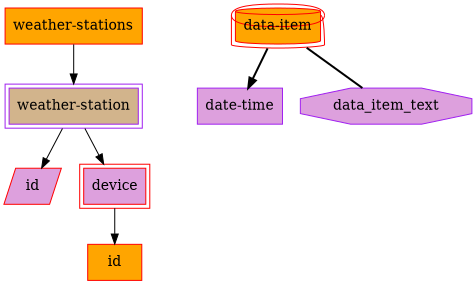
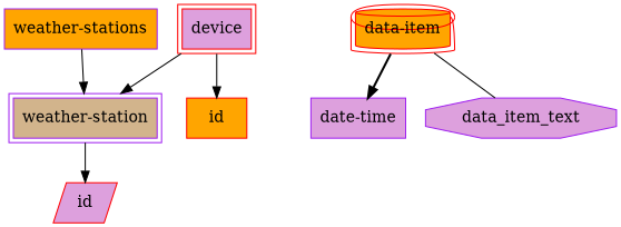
  digraph {
    node [color=red fillcolor=plum peripheries=1 shape=box style=filled]
    edge [arrowhead=normal style=solid]
-   n1 [fillcolor=orange label="weather-stations"]
+   n1 [color=purple fillcolor=orange label="weather-stations"]
    n2 [color=purple fillcolor=tan label="weather-station" peripheries=2]
    n3 [label=id shape=parallelogram]
    n4 [label=device peripheries=2]
    n5 [fillcolor=orange label=id]
    n6 [fillcolor=orange label="data-item" peripheries=2 shape=cylinder]
    n7 [color=purple label="date-time"]
    data_item_text [color=purple shape=octagon]
    subgraph sub_1 {
      n1
    }
    subgraph sub_2 {
      n2
    }
    subgraph sub_3 {
      n3
    }
    subgraph sub_4 {
      n4
    }
    subgraph sub_5 {
      n5
    }
    subgraph sub_6 {
      n6
    }
    subgraph sub_7 {
      n7
    }
    subgraph sub_8 {
      data_item_text
    }
    n1 -> n2
    n2 -> n3
-   n2 -> n4
+   n4 -> n2
    n4 -> n5
    n6 -> n7 [style=bold]
-   n6 -> data_item_text [arrowhead=none style=bold]
+   n6 -> data_item_text [arrowhead=none]
  }
